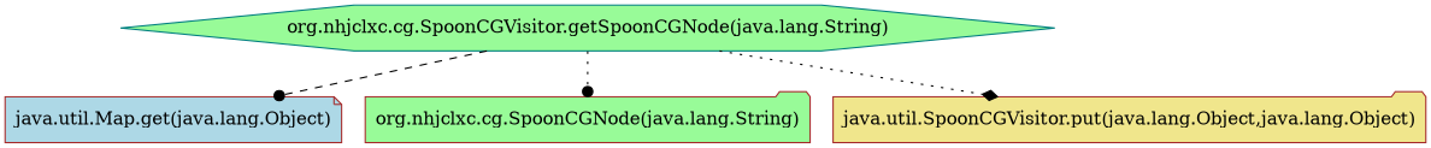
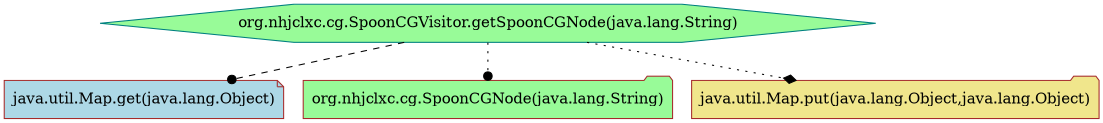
  digraph {
    node [style=filled fillcolor=palegreen color=brown shape=folder]
    edge [style=dotted arrowhead=dot]
    "org.nhjclxc.cg.SpoonCGVisitor.getSpoonCGNode(java.lang.String)" [color=teal shape=hexagon]
    "java.util.Map.get(java.lang.Object)" [fillcolor=lightblue shape=note]
    "org.nhjclxc.cg.SpoonCGNode(java.lang.String)"
-   "java.util.Map.put(java.lang.Object,java.lang.Object)" [fillcolor=khaki label="java.util.SpoonCGVisitor.put(java.lang.Object,java.lang.Object)"]
+   "java.util.Map.put(java.lang.Object,java.lang.Object)" [fillcolor=khaki]
    "org.nhjclxc.cg.SpoonCGVisitor.getSpoonCGNode(java.lang.String)" -> "java.util.Map.get(java.lang.Object)" [style=dashed]
    "org.nhjclxc.cg.SpoonCGVisitor.getSpoonCGNode(java.lang.String)" -> "org.nhjclxc.cg.SpoonCGNode(java.lang.String)"
    "org.nhjclxc.cg.SpoonCGVisitor.getSpoonCGNode(java.lang.String)" -> "java.util.Map.put(java.lang.Object,java.lang.Object)" [arrowhead=diamond]
  }
